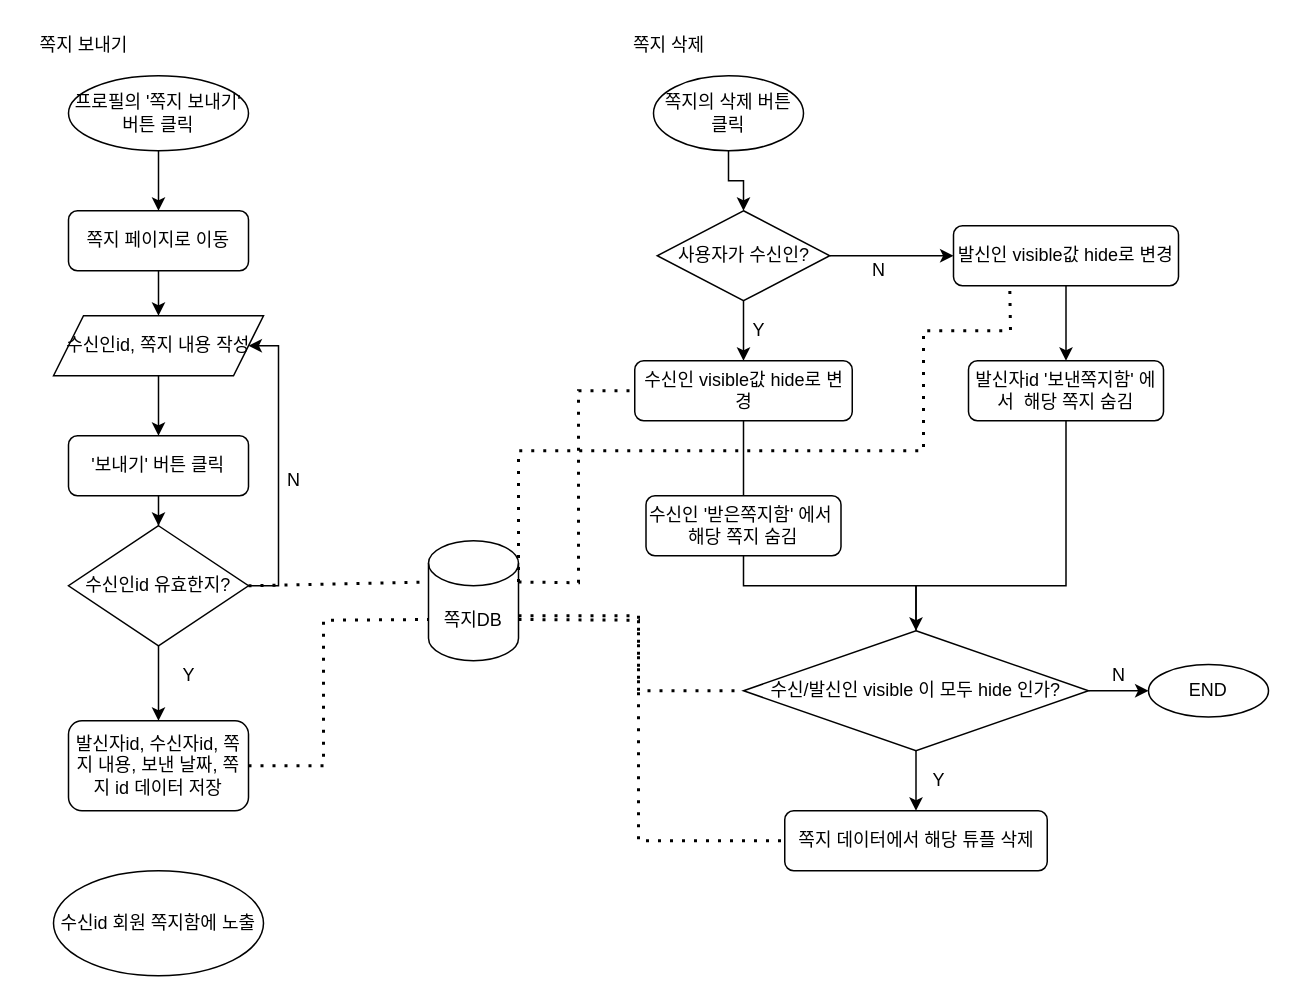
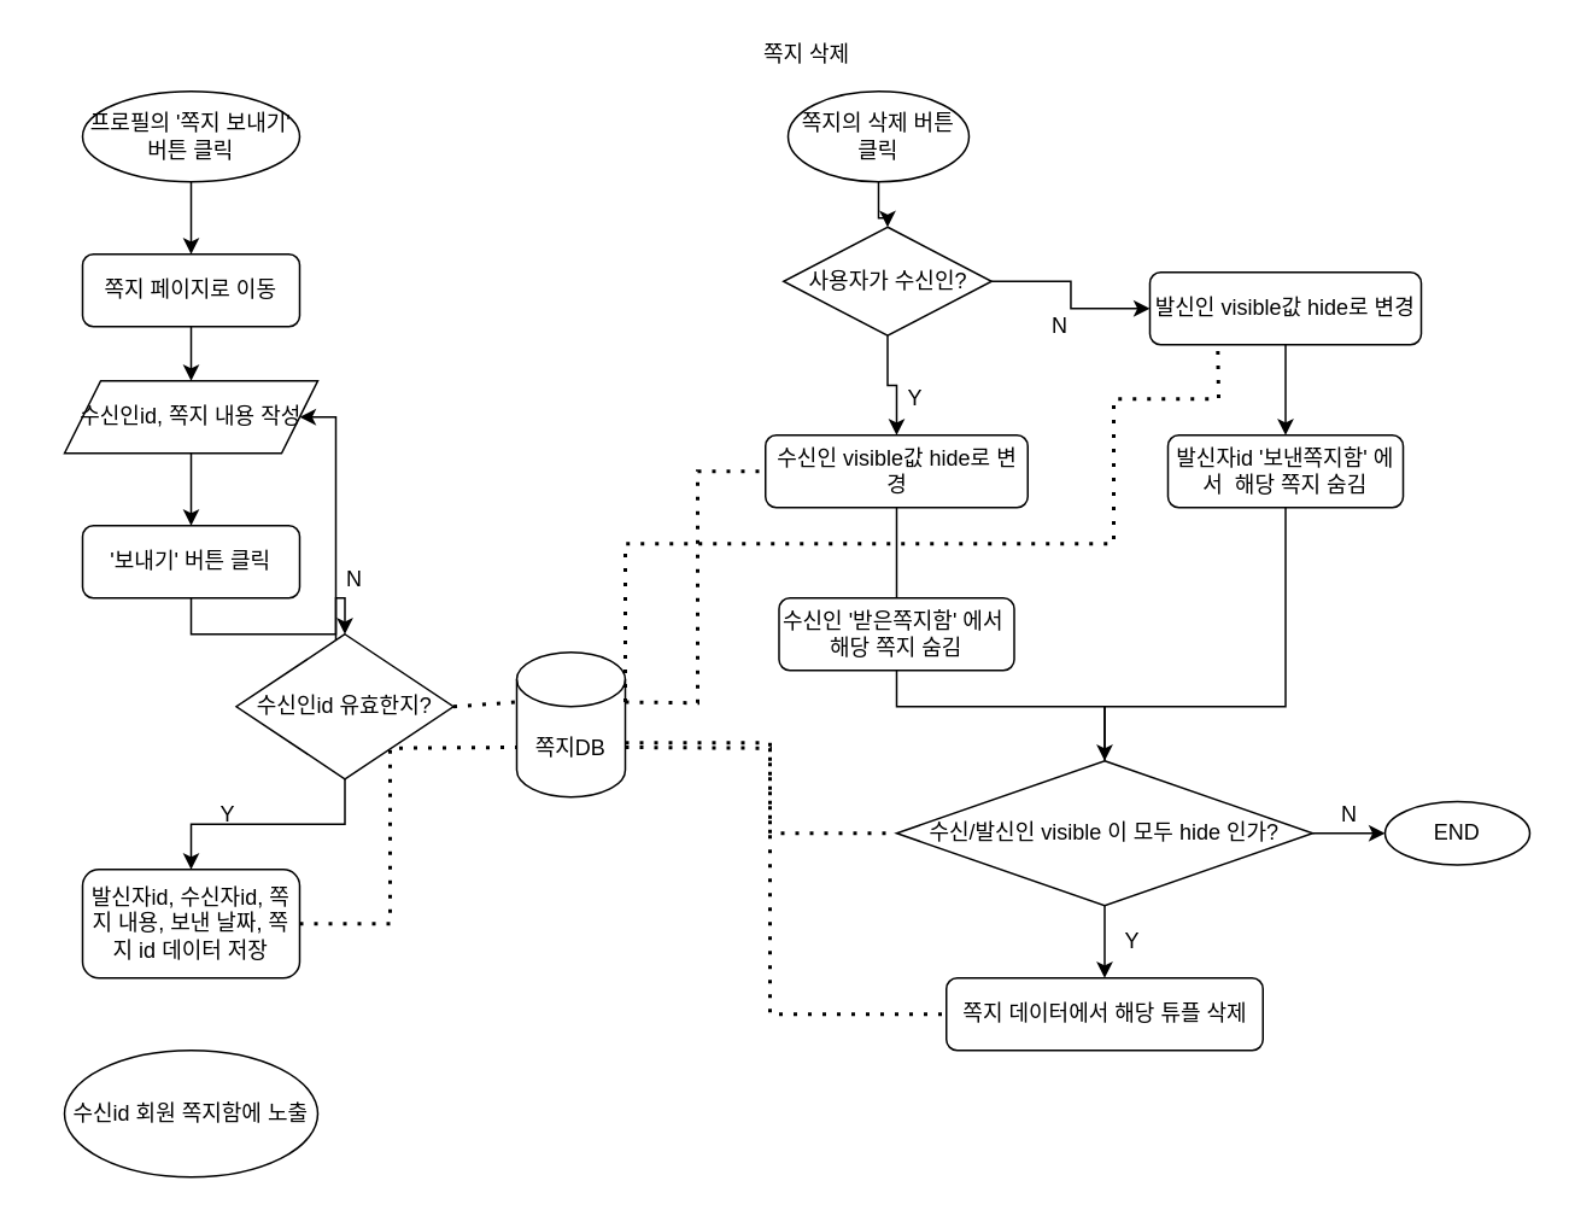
  <mxCell id="0" />
  <mxCell id="1" parent="0" />
  <mxCell id="2" style="edgeStyle=orthogonalEdgeStyle;rounded=0;orthogonalLoop=1;jettySize=auto;html=1;exitX=0.5;exitY=1;exitDx=0;exitDy=0;entryX=0.5;entryY=0;entryDx=0;entryDy=0;" parent="1" source="3" target="10" edge="1"><mxGeometry relative="1" as="geometry" /></mxCell>
  <mxCell id="3" value="쪽지 페이지로 이동" style="rounded=1;whiteSpace=wrap;html=1;fontSize=12;glass=0;strokeWidth=1;shadow=0;" parent="1" vertex="1"><mxGeometry x="45" y="140" width="120" height="40" as="geometry" /></mxCell>
  <mxCell id="4" style="edgeStyle=orthogonalEdgeStyle;rounded=0;orthogonalLoop=1;jettySize=auto;html=1;entryX=0.5;entryY=0;entryDx=0;entryDy=0;" parent="1" source="5" target="3" edge="1"><mxGeometry relative="1" as="geometry" /></mxCell>
  <mxCell id="5" value="프로필의 '쪽지 보내기' 버튼 클릭" style="ellipse;whiteSpace=wrap;html=1;" parent="1" vertex="1"><mxGeometry x="45" y="50" width="120" height="50" as="geometry" /></mxCell>
  <mxCell id="6" style="edgeStyle=orthogonalEdgeStyle;rounded=0;orthogonalLoop=1;jettySize=auto;html=1;" parent="1" source="7" target="13" edge="1"><mxGeometry relative="1" as="geometry" /></mxCell>
  <mxCell id="7" value="'보내기' 버튼 클릭" style="rounded=1;whiteSpace=wrap;html=1;" parent="1" vertex="1"><mxGeometry x="45" y="290" width="120" height="40" as="geometry" /></mxCell>
  <mxCell id="8" value="발신자id, 수신자id, 쪽지 내용, 보낸 날짜, 쪽지 id 데이터 저장" style="rounded=1;whiteSpace=wrap;html=1;" parent="1" vertex="1"><mxGeometry x="45" y="480" width="120" height="60" as="geometry" /></mxCell>
  <mxCell id="9" style="edgeStyle=orthogonalEdgeStyle;rounded=0;orthogonalLoop=1;jettySize=auto;html=1;entryX=0.5;entryY=0;entryDx=0;entryDy=0;" parent="1" source="10" target="7" edge="1"><mxGeometry relative="1" as="geometry" /></mxCell>
  <mxCell id="10" value="수신인id, 쪽지 내용 작성" style="shape=parallelogram;perimeter=parallelogramPerimeter;whiteSpace=wrap;html=1;fixedSize=1;" parent="1" vertex="1"><mxGeometry x="35" y="210" width="140" height="40" as="geometry" /></mxCell>
  <mxCell id="11" style="edgeStyle=orthogonalEdgeStyle;rounded=0;orthogonalLoop=1;jettySize=auto;html=1;entryX=0.5;entryY=0;entryDx=0;entryDy=0;" parent="1" source="13" target="8" edge="1"><mxGeometry relative="1" as="geometry" /></mxCell>
  <mxCell id="12" style="edgeStyle=orthogonalEdgeStyle;rounded=0;orthogonalLoop=1;jettySize=auto;html=1;exitX=1;exitY=0.5;exitDx=0;exitDy=0;entryX=1;entryY=0.5;entryDx=0;entryDy=0;" parent="1" source="13" target="10" edge="1"><mxGeometry relative="1" as="geometry"><Array as="points"><mxPoint x="185" y="390" /><mxPoint x="185" y="230" /></Array></mxGeometry></mxCell>
- <mxCell id="13" value="수신인id 유효한지?" style="rhombus;whiteSpace=wrap;html=1;" parent="1" vertex="1"><mxGeometry x="45" y="350" width="120" height="80" as="geometry" /></mxCell>
+ <mxCell id="13" value="수신인id 유효한지?" style="rhombus;whiteSpace=wrap;html=1;" parent="1" vertex="1"><mxGeometry x="130" y="350" width="120" height="80" as="geometry" /></mxCell>
  <mxCell id="14" value="Y" style="text;html=1;align=center;verticalAlign=middle;resizable=0;points=[];autosize=1;strokeColor=none;fillColor=none;" parent="1" vertex="1"><mxGeometry x="115" y="440" width="20" height="20" as="geometry" /></mxCell>
  <mxCell id="15" value="N" style="text;html=1;align=center;verticalAlign=middle;resizable=0;points=[];autosize=1;strokeColor=none;fillColor=none;" parent="1" vertex="1"><mxGeometry x="185" y="310" width="20" height="20" as="geometry" /></mxCell>
  <mxCell id="16" value="수신id 회원 쪽지함에 노출" style="ellipse;whiteSpace=wrap;html=1;" parent="1" vertex="1"><mxGeometry x="35" y="580" width="140" height="70" as="geometry" /></mxCell>
  <mxCell id="17" style="edgeStyle=orthogonalEdgeStyle;rounded=0;orthogonalLoop=1;jettySize=auto;html=1;entryX=0.5;entryY=0;entryDx=0;entryDy=0;" parent="1" source="18" target="21" edge="1"><mxGeometry relative="1" as="geometry" /></mxCell>
  <mxCell id="18" value="쪽지의 삭제 버튼 클릭" style="ellipse;whiteSpace=wrap;html=1;" parent="1" vertex="1"><mxGeometry x="435" y="50" width="100" height="50" as="geometry" /></mxCell>
  <mxCell id="19" style="edgeStyle=orthogonalEdgeStyle;rounded=0;orthogonalLoop=1;jettySize=auto;html=1;entryX=0.5;entryY=0;entryDx=0;entryDy=0;" parent="1" source="21" target="23" edge="1"><mxGeometry relative="1" as="geometry" /></mxCell>
  <mxCell id="20" style="edgeStyle=orthogonalEdgeStyle;rounded=0;orthogonalLoop=1;jettySize=auto;html=1;entryX=0;entryY=0.5;entryDx=0;entryDy=0;" parent="1" source="21" target="27" edge="1"><mxGeometry relative="1" as="geometry" /></mxCell>
- <mxCell id="21" value="사용자가 수신인?" style="rhombus;whiteSpace=wrap;html=1;" parent="1" vertex="1"><mxGeometry x="437.5" y="140" width="115" height="60" as="geometry" /></mxCell>
+ <mxCell id="21" value="사용자가 수신인?" style="rhombus;whiteSpace=wrap;html=1;" parent="1" vertex="1"><mxGeometry x="432.5" y="125" width="115" height="60" as="geometry" /></mxCell>
  <mxCell id="22" style="edgeStyle=orthogonalEdgeStyle;rounded=0;orthogonalLoop=1;jettySize=auto;html=1;entryX=0.5;entryY=0;entryDx=0;entryDy=0;endArrow=none;" parent="1" source="23" target="25" edge="1"><mxGeometry relative="1" as="geometry" /></mxCell>
  <mxCell id="23" value="수신인 visible값 hide로 변경" style="rounded=1;whiteSpace=wrap;html=1;" parent="1" vertex="1"><mxGeometry x="422.5" y="240" width="145" height="40" as="geometry" /></mxCell>
  <mxCell id="24" style="edgeStyle=orthogonalEdgeStyle;rounded=0;orthogonalLoop=1;jettySize=auto;html=1;entryX=0.5;entryY=0;entryDx=0;entryDy=0;endArrow=none;" parent="1" source="25" target="34" edge="1"><mxGeometry relative="1" as="geometry"><Array as="points"><mxPoint x="495" y="390" /><mxPoint x="610" y="390" /></Array></mxGeometry></mxCell>
  <mxCell id="25" value="수신인 '받은쪽지함' 에서&amp;nbsp; 해당 쪽지 숨김" style="rounded=1;whiteSpace=wrap;html=1;" parent="1" vertex="1"><mxGeometry x="430" y="330" width="130" height="40" as="geometry" /></mxCell>
  <mxCell id="26" style="edgeStyle=orthogonalEdgeStyle;rounded=0;orthogonalLoop=1;jettySize=auto;html=1;entryX=0.5;entryY=0;entryDx=0;entryDy=0;" parent="1" source="27" target="29" edge="1"><mxGeometry relative="1" as="geometry" /></mxCell>
  <mxCell id="27" value="발신인 visible값 hide로 변경" style="rounded=1;whiteSpace=wrap;html=1;" parent="1" vertex="1"><mxGeometry x="635" y="150" width="150" height="40" as="geometry" /></mxCell>
  <mxCell id="28" style="edgeStyle=orthogonalEdgeStyle;rounded=0;orthogonalLoop=1;jettySize=auto;html=1;entryX=0.5;entryY=0;entryDx=0;entryDy=0;" parent="1" source="29" target="34" edge="1"><mxGeometry relative="1" as="geometry"><mxPoint x="605" y="400" as="targetPoint" /><Array as="points"><mxPoint x="710" y="390" /><mxPoint x="610" y="390" /></Array></mxGeometry></mxCell>
  <mxCell id="29" value="발신자id '보낸쪽지함' 에서&amp;nbsp; 해당 쪽지 숨김" style="rounded=1;whiteSpace=wrap;html=1;" parent="1" vertex="1"><mxGeometry x="645" y="240" width="130" height="40" as="geometry" /></mxCell>
  <mxCell id="30" value="Y" style="text;html=1;align=center;verticalAlign=middle;resizable=0;points=[];autosize=1;strokeColor=none;fillColor=none;" parent="1" vertex="1"><mxGeometry x="495" y="210" width="20" height="20" as="geometry" /></mxCell>
  <mxCell id="31" value="N" style="text;html=1;align=center;verticalAlign=middle;resizable=0;points=[];autosize=1;strokeColor=none;fillColor=none;" parent="1" vertex="1"><mxGeometry x="575" y="170" width="20" height="20" as="geometry" /></mxCell>
  <mxCell id="32" style="edgeStyle=orthogonalEdgeStyle;rounded=0;orthogonalLoop=1;jettySize=auto;html=1;entryX=0.5;entryY=0;entryDx=0;entryDy=0;" parent="1" source="34" target="35" edge="1"><mxGeometry relative="1" as="geometry"><mxPoint x="600" y="530" as="targetPoint" /></mxGeometry></mxCell>
  <mxCell id="33" style="edgeStyle=orthogonalEdgeStyle;rounded=0;orthogonalLoop=1;jettySize=auto;html=1;" parent="1" source="34" target="36" edge="1"><mxGeometry relative="1" as="geometry" /></mxCell>
  <mxCell id="34" value="수신/발신인 visible 이 모두 hide 인가?" style="rhombus;whiteSpace=wrap;html=1;" parent="1" vertex="1"><mxGeometry x="495" y="420" width="230" height="80" as="geometry" /></mxCell>
  <mxCell id="35" value="쪽지 데이터에서 해당 튜플 삭제" style="rounded=1;whiteSpace=wrap;html=1;" parent="1" vertex="1"><mxGeometry x="522.5" y="540" width="175" height="40" as="geometry" /></mxCell>
  <mxCell id="36" value="END" style="ellipse;whiteSpace=wrap;html=1;" parent="1" vertex="1"><mxGeometry x="765" y="442.5" width="80" height="35" as="geometry" /></mxCell>
  <mxCell id="37" value="N" style="text;html=1;align=center;verticalAlign=middle;resizable=0;points=[];autosize=1;strokeColor=none;fillColor=none;" parent="1" vertex="1"><mxGeometry x="735" y="440" width="20" height="20" as="geometry" /></mxCell>
  <mxCell id="38" value="Y" style="text;html=1;align=center;verticalAlign=middle;resizable=0;points=[];autosize=1;strokeColor=none;fillColor=none;" parent="1" vertex="1"><mxGeometry x="615" y="510" width="20" height="20" as="geometry" /></mxCell>
  <mxCell id="39" value="쪽지DB" style="shape=cylinder3;whiteSpace=wrap;html=1;boundedLbl=1;backgroundOutline=1;size=15;" parent="1" vertex="1"><mxGeometry x="285" y="360" width="60" height="80" as="geometry" /></mxCell>
  <mxCell id="40" value="" style="endArrow=none;dashed=1;html=1;dashPattern=1 3;strokeWidth=2;rounded=0;exitX=1;exitY=0.5;exitDx=0;exitDy=0;entryX=0;entryY=0;entryDx=0;entryDy=52.5;entryPerimeter=0;" parent="1" source="8" target="39" edge="1"><mxGeometry width="50" height="50" relative="1" as="geometry"><mxPoint x="265" y="520" as="sourcePoint" /><mxPoint x="315" y="470" as="targetPoint" /><Array as="points"><mxPoint x="215" y="510" /><mxPoint x="215" y="413" /></Array></mxGeometry></mxCell>
  <mxCell id="41" value="" style="endArrow=none;dashed=1;html=1;dashPattern=1 3;strokeWidth=2;rounded=0;entryX=0;entryY=0;entryDx=0;entryDy=27.5;entryPerimeter=0;exitX=1;exitY=0.5;exitDx=0;exitDy=0;" parent="1" source="13" target="39" edge="1"><mxGeometry width="50" height="50" relative="1" as="geometry"><mxPoint x="265" y="520" as="sourcePoint" /><mxPoint x="315" y="470" as="targetPoint" /></mxGeometry></mxCell>
  <mxCell id="42" value="" style="endArrow=none;dashed=1;html=1;dashPattern=1 3;strokeWidth=2;rounded=0;exitX=1;exitY=0;exitDx=0;exitDy=27.5;exitPerimeter=0;entryX=0;entryY=0.5;entryDx=0;entryDy=0;" parent="1" source="39" target="23" edge="1"><mxGeometry width="50" height="50" relative="1" as="geometry"><mxPoint x="345" y="330" as="sourcePoint" /><mxPoint x="395" y="280" as="targetPoint" /><Array as="points"><mxPoint x="385" y="388" /><mxPoint x="385" y="260" /></Array></mxGeometry></mxCell>
  <mxCell id="43" value="" style="endArrow=none;dashed=1;html=1;dashPattern=1 3;strokeWidth=2;rounded=0;exitX=1;exitY=0;exitDx=0;exitDy=52.5;exitPerimeter=0;entryX=0;entryY=0.5;entryDx=0;entryDy=0;" parent="1" source="39" target="35" edge="1"><mxGeometry width="50" height="50" relative="1" as="geometry"><mxPoint x="515" y="520" as="sourcePoint" /><mxPoint x="565" y="470" as="targetPoint" /><Array as="points"><mxPoint x="425" y="413" /><mxPoint x="425" y="560" /></Array></mxGeometry></mxCell>
  <mxCell id="44" value="" style="endArrow=none;dashed=1;html=1;dashPattern=1 3;strokeWidth=2;rounded=0;exitX=1;exitY=0;exitDx=0;exitDy=27.5;exitPerimeter=0;entryX=0.25;entryY=1;entryDx=0;entryDy=0;" parent="1" source="39" target="27" edge="1"><mxGeometry width="50" height="50" relative="1" as="geometry"><mxPoint x="515" y="520" as="sourcePoint" /><mxPoint x="565" y="470" as="targetPoint" /><Array as="points"><mxPoint x="345" y="300" /><mxPoint x="615" y="300" /><mxPoint x="615" y="220" /><mxPoint x="673" y="220" /></Array></mxGeometry></mxCell>
  <mxCell id="45" value="" style="endArrow=none;dashed=1;html=1;dashPattern=1 3;strokeWidth=2;rounded=0;entryX=0;entryY=0.5;entryDx=0;entryDy=0;" parent="1" target="34" edge="1"><mxGeometry width="50" height="50" relative="1" as="geometry"><mxPoint x="345" y="410" as="sourcePoint" /><mxPoint x="565" y="470" as="targetPoint" /><Array as="points"><mxPoint x="425" y="410" /><mxPoint x="425" y="460" /></Array></mxGeometry></mxCell>
- <mxCell id="46" value="쪽지 보내기" style="text;html=1;align=center;verticalAlign=middle;resizable=0;points=[];autosize=1;strokeColor=none;fillColor=none;" vertex="1" parent="1"><mxGeometry x="20" y="20" width="70" height="20" as="geometry" /></mxCell>
  <mxCell id="47" value="쪽지 삭제" style="text;html=1;align=center;verticalAlign=middle;resizable=0;points=[];autosize=1;strokeColor=none;fillColor=none;" vertex="1" parent="1"><mxGeometry x="415" y="20" width="60" height="20" as="geometry" /></mxCell>
